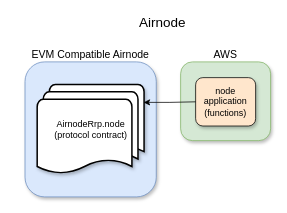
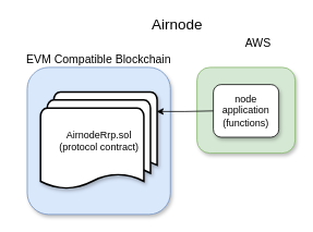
  <mxCell id="0" />
  <mxCell id="1" parent="0" />
  <mxCell id="2" value="" style="rounded=1;whiteSpace=wrap;html=1;fillColor=#d5e8d4;strokeColor=#82b366;shadow=1;" parent="1" vertex="1"><mxGeometry x="240" y="82" width="120" height="105" as="geometry" /></mxCell>
- <mxCell id="3" value="node&lt;br&gt;application&lt;br&gt;(functions)" style="rounded=1;whiteSpace=wrap;html=1;shadow=1;fillColor=#ffe6cc;" parent="1" vertex="1"><mxGeometry x="260" y="103" width="80" height="64.5" as="geometry" /></mxCell>
+ <mxCell id="3" value="node&lt;br&gt;application&lt;br&gt;(functions)" style="rounded=1;whiteSpace=wrap;html=1;shadow=1;" parent="1" vertex="1"><mxGeometry x="260" y="103" width="80" height="64.5" as="geometry" /></mxCell>
  <mxCell id="4" value="" style="rounded=1;whiteSpace=wrap;html=1;fillColor=#dae8fc;strokeColor=#6c8ebf;shadow=1;" parent="1" vertex="1"><mxGeometry x="32.5" y="82" width="175" height="180" as="geometry" /></mxCell>
- <mxCell id="5" value="EVM Compatible Airnode" style="text;html=1;strokeColor=none;fillColor=none;align=center;verticalAlign=middle;whiteSpace=wrap;rounded=0;fontSize=14;" parent="1" vertex="1"><mxGeometry x="20" y="62" width="200" height="20" as="geometry" /></mxCell>
+ <mxCell id="5" value="EVM Compatible Blockchain" style="text;html=1;strokeColor=none;fillColor=none;align=center;verticalAlign=middle;whiteSpace=wrap;rounded=0;fontSize=14;" parent="1" vertex="1"><mxGeometry x="20" y="62" width="200" height="20" as="geometry" /></mxCell>
  <mxCell id="6" style="edgeStyle=orthogonalEdgeStyle;rounded=0;orthogonalLoop=1;jettySize=auto;html=1;exitX=0.996;exitY=0.2;exitDx=0;exitDy=0;exitPerimeter=0;entryX=0;entryY=0.5;entryDx=0;entryDy=0;startArrow=classic;startFill=1;strokeColor=#000000;endArrow=none;endFill=0;" parent="1" source="7" target="3" edge="1"><mxGeometry relative="1" as="geometry" /></mxCell>
- <mxCell id="7" value="AirnodeRrp.node&lt;br&gt;(protocol contract)" style="strokeWidth=2;html=1;shape=mxgraph.flowchart.multi-document;whiteSpace=wrap;shadow=1;" parent="1" vertex="1"><mxGeometry x="48.75" y="112" width="142.5" height="120" as="geometry" /></mxCell>
- <mxCell id="8" value="&lt;span style=&quot;font-size: 14px;&quot;&gt;AWS&lt;/span&gt;" style="text;html=1;strokeColor=none;fillColor=none;align=center;verticalAlign=middle;whiteSpace=wrap;rounded=0;fontStyle=0;fontSize=14;" parent="1" vertex="1"><mxGeometry x="280" y="62" width="40" height="20" as="geometry" /></mxCell>
+ <mxCell id="7" value="AirnodeRrp.sol&lt;br&gt;(protocol contract)" style="strokeWidth=2;html=1;shape=mxgraph.flowchart.multi-document;whiteSpace=wrap;shadow=1;" parent="1" vertex="1"><mxGeometry x="48.75" y="112" width="142.5" height="120" as="geometry" /></mxCell>
+ <mxCell id="8" value="&lt;span style=&quot;font-size: 14px;&quot;&gt;AWS&lt;/span&gt;" style="text;html=1;strokeColor=none;fillColor=none;align=center;verticalAlign=middle;whiteSpace=wrap;rounded=0;fontStyle=0;fontSize=14;" parent="1" vertex="1"><mxGeometry x="295" y="42" width="40" height="20" as="geometry" /></mxCell>
  <mxCell id="9" value="&lt;font style=&quot;font-size: 18px&quot;&gt;Airnode&lt;/font&gt;" style="text;html=1;strokeColor=none;fillColor=none;align=center;verticalAlign=middle;whiteSpace=wrap;rounded=0;" parent="1" vertex="1"><mxGeometry x="196.25" y="20" width="40" height="20" as="geometry" /></mxCell>
